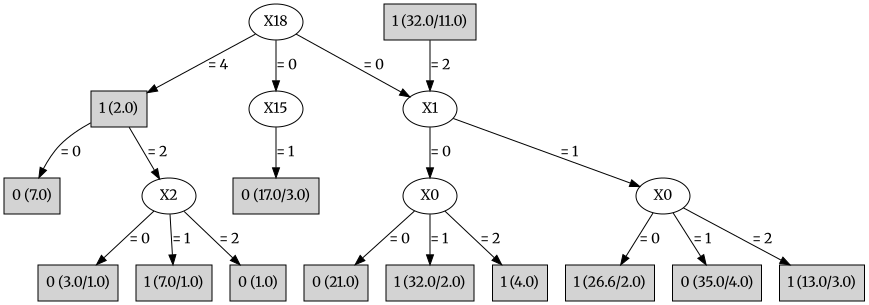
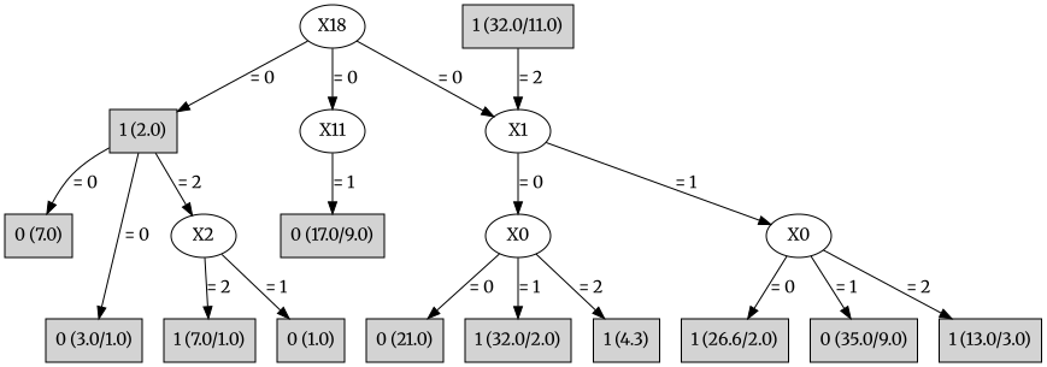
  digraph {
    fontname=Merriweather
    node [fontname=Merriweather shape=box style=filled]
    edge [fontname=Merriweather]
    n1 [label=X18 shape="" style=""]
    n2 [label="1 (2.0)"]
-   n3 [label=X15 shape="" style=""]
+   n3 [label=X11 shape="" style=""]
    n4 [label=X1 shape="" style=""]
    n5 [label="0 (7.0)"]
    n6 [label=X2 shape="" style=""]
-   n7 [label="0 (17.0/3.0)"]
+   n7 [label="0 (17.0/9.0)"]
    n8 [label=X0 shape="" style=""]
    n9 [label=X0 shape="" style=""]
    n10 [label="0 (3.0/1.0)"]
    n11 [label="1 (7.0/1.0)"]
    n12 [label="0 (1.0)"]
    n13 [label="0 (21.0)"]
    n14 [label="1 (32.0/2.0)"]
-   n15 [label="1 (4.0)"]
+   n15 [label="1 (4.3)"]
    n16 [label="1 (26.6/2.0)"]
-   n17 [label="0 (35.0/4.0)"]
+   n17 [label="0 (35.0/9.0)"]
    n18 [label="1 (13.0/3.0)"]
    n19 [label="1 (32.0/11.0)"]
-   n1 -> n2 [label="= 4"]
+   n1 -> n2 [label="= 0"]
    n1 -> n3 [label="= 0"]
    n1 -> n4 [label="= 0"]
    n2 -> n5 [label="= 0"]
    n2 -> n6 [label="= 2"]
    n3 -> n7 [label="= 1"]
    n4 -> n8 [label="= 0"]
    n4 -> n9 [label="= 1"]
-   n6 -> n10 [label="= 0"]
-   n6 -> n11 [label="= 1"]
-   n6 -> n12 [label="= 2"]
+   n2 -> n10 [label="= 0"]
+   n6 -> n11 [label="= 2"]
+   n6 -> n12 [label="= 1"]
    n8 -> n13 [label="= 0"]
    n8 -> n14 [label="= 1"]
    n8 -> n15 [label="= 2"]
    n9 -> n16 [label="= 0"]
    n9 -> n17 [label="= 1"]
    n9 -> n18 [label="= 2"]
    n19 -> n4 [label="= 2"]
  }
